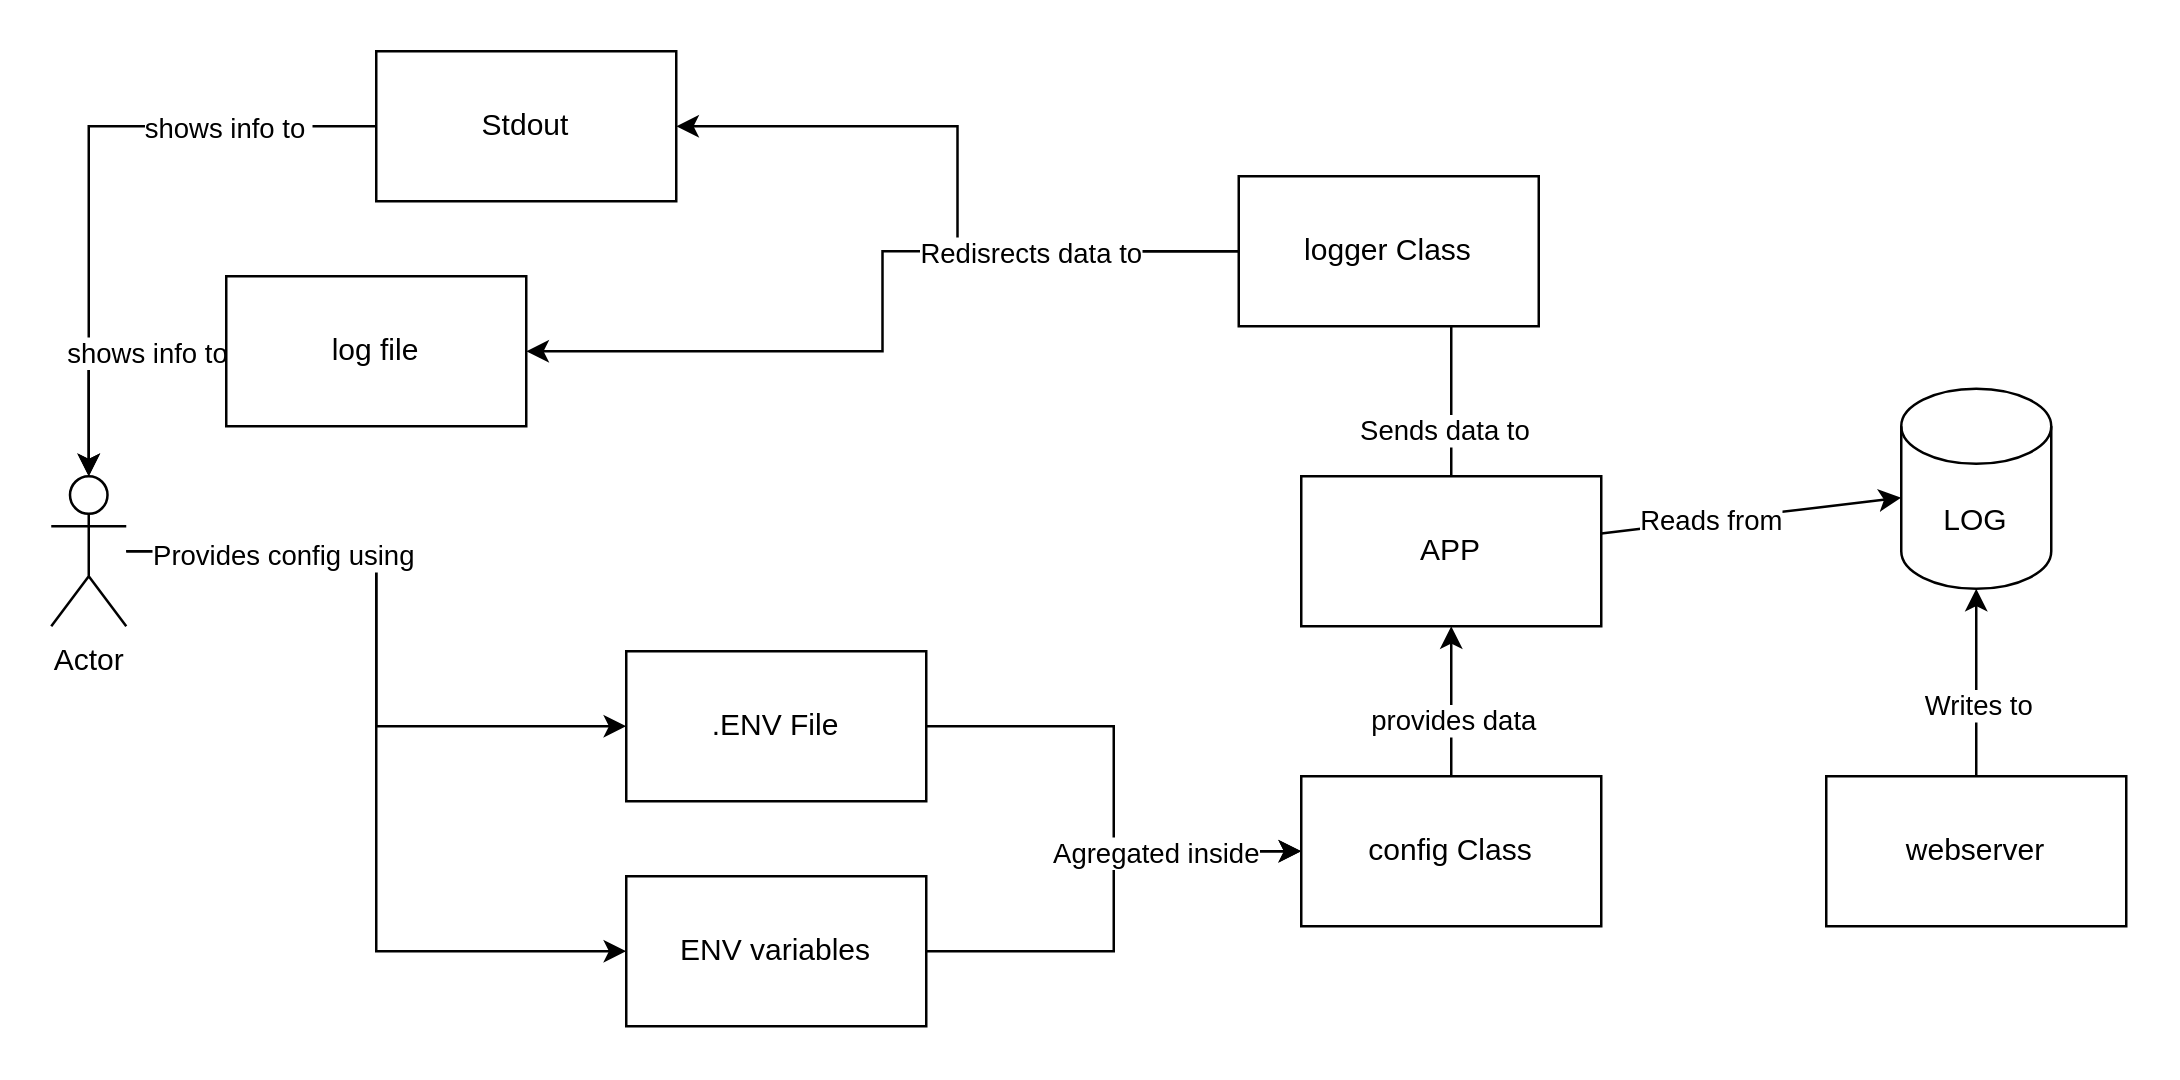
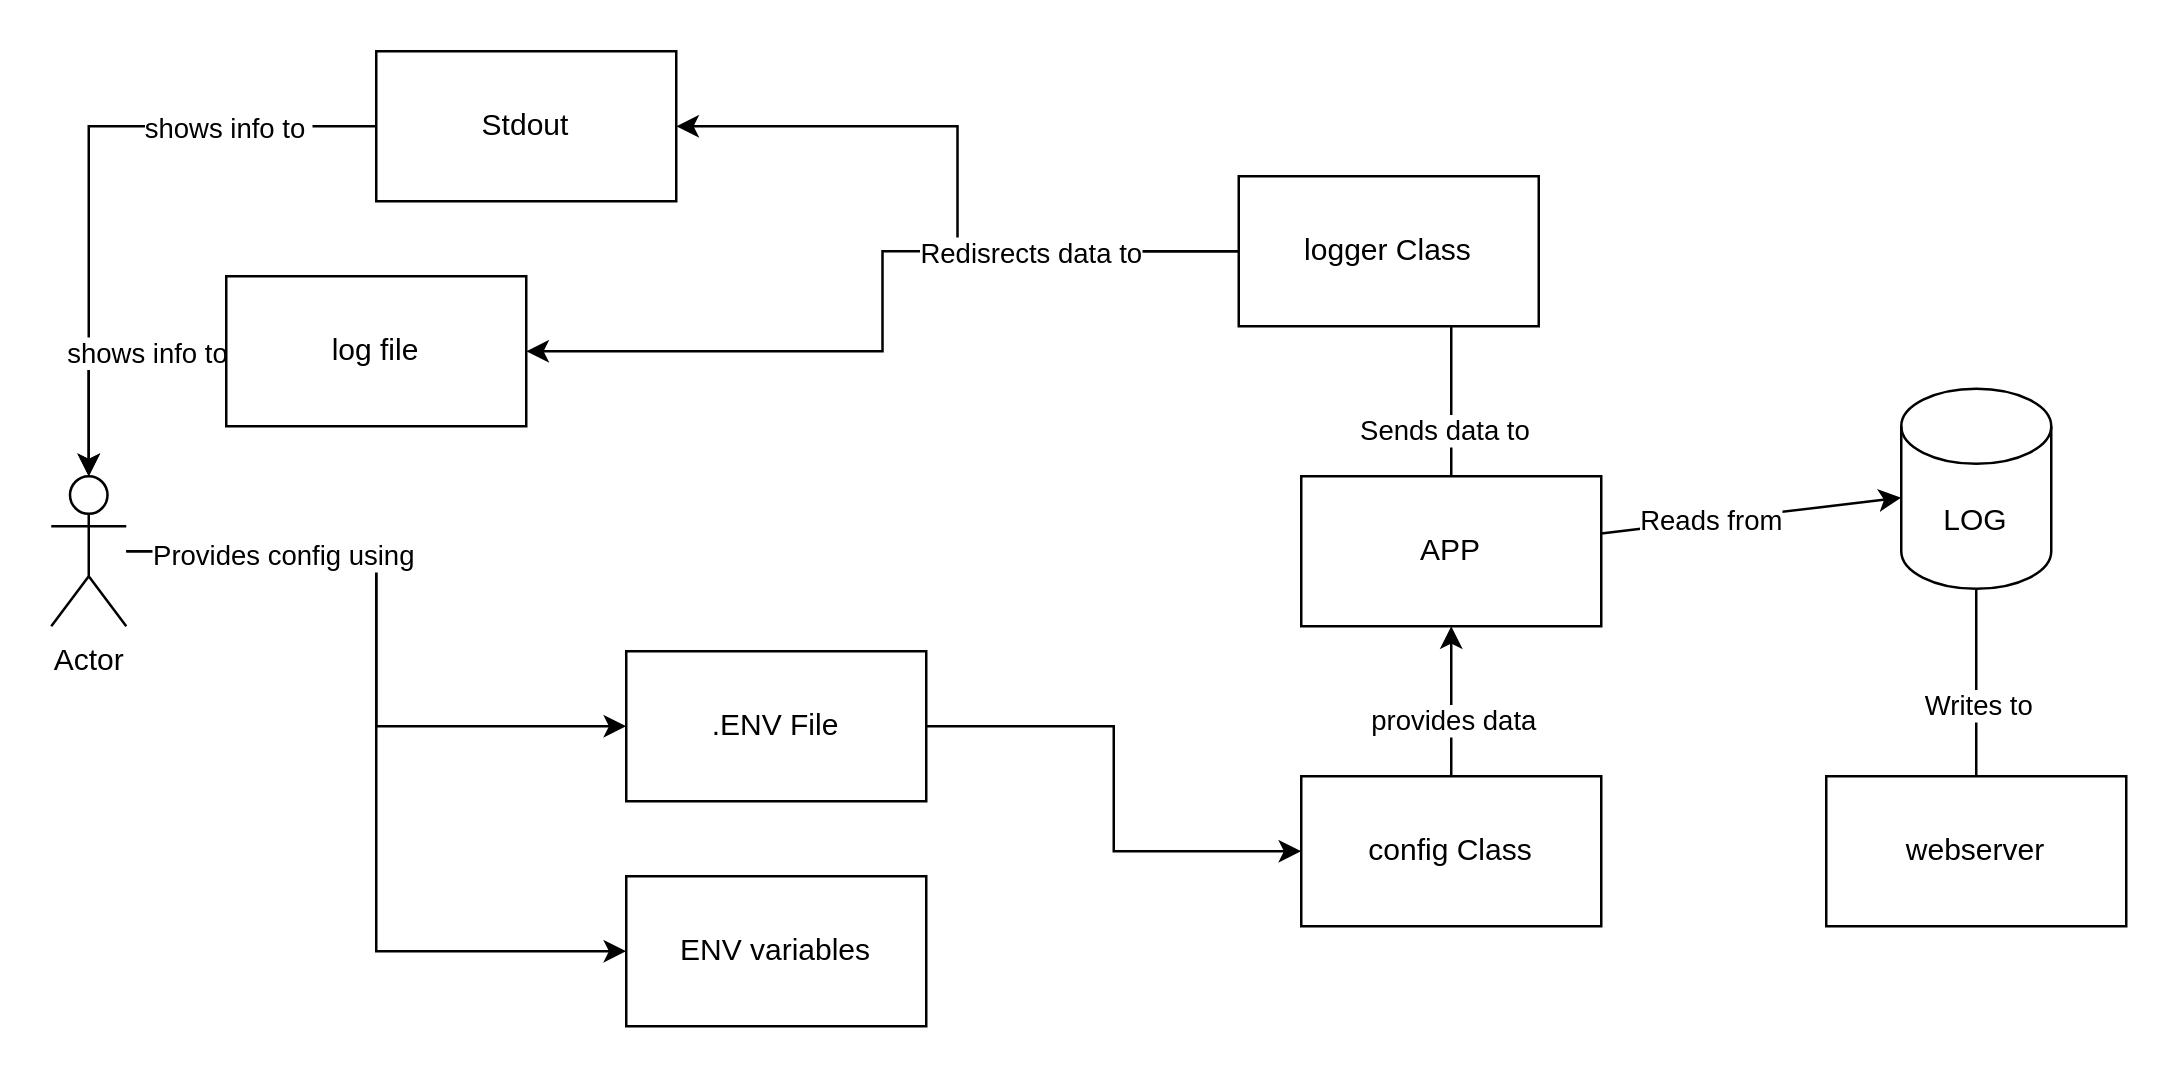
  <mxCell id="0" />
  <mxCell id="1" parent="0" />
  <mxCell id="2" value="LOG" style="shape=cylinder3;whiteSpace=wrap;html=1;boundedLbl=1;backgroundOutline=1;size=15;" vertex="1" parent="1"><mxGeometry x="760" y="155" width="60" height="80" as="geometry" /></mxCell>
- <mxCell id="3" value="" style="edgeStyle=none;html=1;" edge="1" parent="1" source="5" target="2"><mxGeometry relative="1" as="geometry" /></mxCell>
+ <mxCell id="3" value="" style="edgeStyle=none;html=1;endArrow=none;" edge="1" parent="1" source="5" target="2"><mxGeometry relative="1" as="geometry" /></mxCell>
  <mxCell id="4" value="Writes to" style="edgeLabel;html=1;align=center;verticalAlign=middle;resizable=0;points=[];" vertex="1" connectable="0" parent="3"><mxGeometry x="-0.236" relative="1" as="geometry"><mxPoint as="offset" /></mxGeometry></mxCell>
  <mxCell id="5" value="webserver" style="rounded=0;whiteSpace=wrap;html=1;" vertex="1" parent="1"><mxGeometry x="730" y="310" width="120" height="60" as="geometry" /></mxCell>
  <mxCell id="6" style="edgeStyle=orthogonalEdgeStyle;rounded=0;html=1;entryX=0;entryY=0.5;entryDx=0;entryDy=0;strokeColor=default;" edge="1" parent="1" source="9" target="14"><mxGeometry relative="1" as="geometry" /></mxCell>
  <mxCell id="7" style="edgeStyle=orthogonalEdgeStyle;rounded=0;html=1;entryX=0;entryY=0.5;entryDx=0;entryDy=0;strokeColor=default;" edge="1" parent="1" source="9" target="20"><mxGeometry relative="1" as="geometry" /></mxCell>
  <mxCell id="8" value="Provides config using" style="edgeLabel;html=1;align=center;verticalAlign=middle;resizable=0;points=[];" vertex="1" connectable="0" parent="7"><mxGeometry x="-0.658" y="-1" relative="1" as="geometry"><mxPoint as="offset" /></mxGeometry></mxCell>
  <mxCell id="9" value="Actor" style="shape=umlActor;verticalLabelPosition=bottom;verticalAlign=top;html=1;outlineConnect=0;" vertex="1" parent="1"><mxGeometry x="20" y="190" width="30" height="60" as="geometry" /></mxCell>
  <mxCell id="10" style="edgeStyle=orthogonalEdgeStyle;rounded=0;html=1;strokeColor=default;" edge="1" parent="1" source="12" target="9"><mxGeometry relative="1" as="geometry" /></mxCell>
  <mxCell id="11" value="shows info to&amp;nbsp;" style="edgeLabel;html=1;align=center;verticalAlign=middle;resizable=0;points=[];" vertex="1" connectable="0" parent="10"><mxGeometry x="-0.423" y="2" relative="1" as="geometry"><mxPoint x="14" y="-2" as="offset" /></mxGeometry></mxCell>
  <mxCell id="12" value="Stdout" style="rounded=0;whiteSpace=wrap;html=1;" vertex="1" parent="1"><mxGeometry x="150" y="20" width="120" height="60" as="geometry" /></mxCell>
  <mxCell id="13" value="" style="edgeStyle=orthogonalEdgeStyle;rounded=0;html=1;strokeColor=default;" edge="1" parent="1" source="14" target="28"><mxGeometry relative="1" as="geometry" /></mxCell>
  <mxCell id="14" value=".ENV File" style="rounded=0;whiteSpace=wrap;html=1;" vertex="1" parent="1"><mxGeometry x="250" y="260" width="120" height="60" as="geometry" /></mxCell>
  <mxCell id="15" style="edgeStyle=orthogonalEdgeStyle;rounded=0;html=1;strokeColor=default;" edge="1" parent="1" source="17" target="9"><mxGeometry relative="1" as="geometry" /></mxCell>
  <mxCell id="16" value="shows info to&amp;nbsp;" style="edgeLabel;html=1;align=center;verticalAlign=middle;resizable=0;points=[];" vertex="1" connectable="0" parent="15"><mxGeometry x="-0.016" y="-2" relative="1" as="geometry"><mxPoint x="21" y="2" as="offset" /></mxGeometry></mxCell>
  <mxCell id="17" value="log file" style="rounded=0;whiteSpace=wrap;html=1;" vertex="1" parent="1"><mxGeometry x="90" y="110" width="120" height="60" as="geometry" /></mxCell>
- <mxCell id="18" value="" style="edgeStyle=orthogonalEdgeStyle;rounded=0;html=1;strokeColor=default;" edge="1" parent="1" source="20" target="28"><mxGeometry relative="1" as="geometry" /></mxCell>
- <mxCell id="19" value="Agregated inside" style="edgeLabel;html=1;align=center;verticalAlign=middle;resizable=0;points=[];" vertex="1" connectable="0" parent="18"><mxGeometry x="0.382" relative="1" as="geometry"><mxPoint as="offset" /></mxGeometry></mxCell>
  <mxCell id="20" value="ENV variables" style="rounded=0;whiteSpace=wrap;html=1;" vertex="1" parent="1"><mxGeometry x="250" y="350" width="120" height="60" as="geometry" /></mxCell>
  <mxCell id="21" style="edgeStyle=orthogonalEdgeStyle;rounded=0;html=1;entryX=1;entryY=0.5;entryDx=0;entryDy=0;strokeColor=default;" edge="1" parent="1" source="25" target="32"><mxGeometry relative="1" as="geometry"><Array as="points"><mxPoint x="580" y="100" /></Array></mxGeometry></mxCell>
  <mxCell id="22" value="Sends data to&amp;nbsp;" style="edgeLabel;html=1;align=center;verticalAlign=middle;resizable=0;points=[];" vertex="1" connectable="0" parent="21"><mxGeometry x="-0.701" y="2" relative="1" as="geometry"><mxPoint as="offset" /></mxGeometry></mxCell>
  <mxCell id="23" value="" style="edgeStyle=none;html=1;" edge="1" parent="1" source="25" target="2"><mxGeometry relative="1" as="geometry" /></mxCell>
  <mxCell id="24" value="Reads from" style="edgeLabel;html=1;align=center;verticalAlign=middle;resizable=0;points=[];" vertex="1" connectable="0" parent="23"><mxGeometry x="-0.278" relative="1" as="geometry"><mxPoint as="offset" /></mxGeometry></mxCell>
  <mxCell id="25" value="APP" style="rounded=0;whiteSpace=wrap;html=1;" vertex="1" parent="1"><mxGeometry x="520" y="190" width="120" height="60" as="geometry" /></mxCell>
  <mxCell id="26" style="edgeStyle=orthogonalEdgeStyle;rounded=0;html=1;strokeColor=default;" edge="1" parent="1" source="28" target="25"><mxGeometry relative="1" as="geometry" /></mxCell>
  <mxCell id="27" value="provides data" style="edgeLabel;html=1;align=center;verticalAlign=middle;resizable=0;points=[];" vertex="1" connectable="0" parent="26"><mxGeometry x="-0.223" relative="1" as="geometry"><mxPoint as="offset" /></mxGeometry></mxCell>
  <mxCell id="28" value="config Class" style="rounded=0;whiteSpace=wrap;html=1;" vertex="1" parent="1"><mxGeometry x="520" y="310" width="120" height="60" as="geometry" /></mxCell>
  <mxCell id="29" style="edgeStyle=orthogonalEdgeStyle;rounded=0;html=1;strokeColor=default;" edge="1" parent="1" source="32" target="12"><mxGeometry relative="1" as="geometry" /></mxCell>
  <mxCell id="30" style="edgeStyle=orthogonalEdgeStyle;rounded=0;html=1;entryX=1;entryY=0.5;entryDx=0;entryDy=0;strokeColor=default;" edge="1" parent="1" source="32" target="17"><mxGeometry relative="1" as="geometry" /></mxCell>
  <mxCell id="31" value="Redisrects data to" style="edgeLabel;html=1;align=center;verticalAlign=middle;resizable=0;points=[];" vertex="1" connectable="0" parent="30"><mxGeometry x="-0.486" relative="1" as="geometry"><mxPoint as="offset" /></mxGeometry></mxCell>
  <mxCell id="32" value="logger Class" style="rounded=0;whiteSpace=wrap;html=1;" vertex="1" parent="1"><mxGeometry x="495" y="70" width="120" height="60" as="geometry" /></mxCell>
